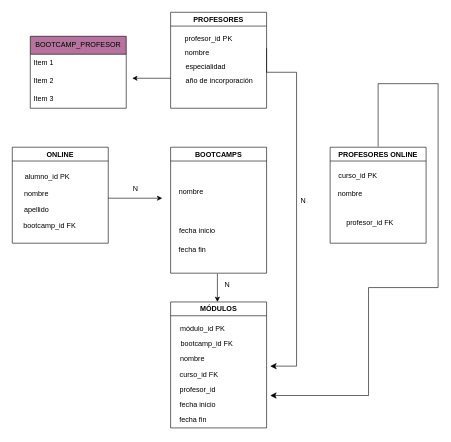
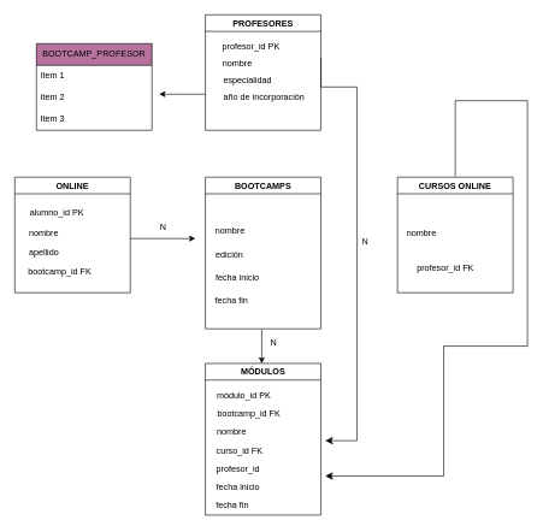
  <mxCell id="0" />
  <mxCell id="1" parent="0" />
  <mxCell id="2" value="ONLINE" style="swimlane;whiteSpace=wrap;html=1;" parent="1" vertex="1"><mxGeometry x="20" y="245" width="160" height="160" as="geometry" /></mxCell>
  <mxCell id="3" value="nombre" style="text;html=1;align=center;verticalAlign=middle;resizable=0;points=[];autosize=1;strokeColor=none;fillColor=none;" parent="2" vertex="1"><mxGeometry x="10" y="62" width="60" height="30" as="geometry" /></mxCell>
  <mxCell id="4" value="alumno_id PK" style="text;html=1;align=center;verticalAlign=middle;resizable=0;points=[];autosize=1;strokeColor=none;fillColor=none;" parent="2" vertex="1"><mxGeometry x="8" y="35" width="100" height="30" as="geometry" /></mxCell>
  <mxCell id="5" value="apellido" style="text;html=1;align=center;verticalAlign=middle;resizable=0;points=[];autosize=1;strokeColor=none;fillColor=none;" vertex="1" parent="2"><mxGeometry x="10" y="89" width="60" height="30" as="geometry" /></mxCell>
  <mxCell id="6" value="bootcamp_id FK" style="text;html=1;align=center;verticalAlign=middle;resizable=0;points=[];autosize=1;strokeColor=none;fillColor=none;" vertex="1" parent="2"><mxGeometry x="7" y="117" width="110" height="30" as="geometry" /></mxCell>
  <mxCell id="7" value="BOOTCAMPS" style="swimlane;whiteSpace=wrap;html=1;" parent="1" vertex="1"><mxGeometry x="284" y="245" width="160" height="210" as="geometry" /></mxCell>
  <mxCell id="8" value="nombre" style="text;html=1;align=center;verticalAlign=middle;resizable=0;points=[];autosize=1;strokeColor=none;fillColor=none;" parent="7" vertex="1"><mxGeometry x="4" y="60" width="60" height="30" as="geometry" /></mxCell>
+ <mxCell id="9" value="edición" style="text;html=1;align=center;verticalAlign=middle;resizable=0;points=[];autosize=1;strokeColor=none;fillColor=none;" vertex="1" parent="7"><mxGeometry x="3" y="92" width="60" height="30" as="geometry" /></mxCell>
  <mxCell id="10" value="fecha inicio" style="text;html=1;align=center;verticalAlign=middle;resizable=0;points=[];autosize=1;strokeColor=none;fillColor=none;" vertex="1" parent="7"><mxGeometry x="4" y="125" width="80" height="30" as="geometry" /></mxCell>
  <mxCell id="11" value="fecha fin" style="text;html=1;align=center;verticalAlign=middle;resizable=0;points=[];autosize=1;strokeColor=none;fillColor=none;" vertex="1" parent="7"><mxGeometry x="1" y="157" width="70" height="30" as="geometry" /></mxCell>
  <mxCell id="12" value="PROFESORES" style="swimlane;whiteSpace=wrap;html=1;" parent="1" vertex="1"><mxGeometry x="284" y="20" width="160" height="160" as="geometry" /></mxCell>
  <mxCell id="13" value="especialidad" style="text;html=1;align=center;verticalAlign=middle;resizable=0;points=[];autosize=1;strokeColor=none;fillColor=none;" parent="12" vertex="1"><mxGeometry x="13" y="76" width="90" height="30" as="geometry" /></mxCell>
  <mxCell id="14" value="año de incorporación" style="text;html=1;align=center;verticalAlign=middle;resizable=0;points=[];autosize=1;strokeColor=none;fillColor=none;" parent="12" vertex="1"><mxGeometry x="11" y="99" width="140" height="30" as="geometry" /></mxCell>
  <mxCell id="15" value="profesor_id PK" style="text;html=1;align=center;verticalAlign=middle;resizable=0;points=[];autosize=1;strokeColor=none;fillColor=none;" parent="1" vertex="1"><mxGeometry x="297" y="50" width="100" height="30" as="geometry" /></mxCell>
- <mxCell id="16" value="PROFESORES ONLINE" style="swimlane;whiteSpace=wrap;html=1;" parent="1" vertex="1"><mxGeometry x="550" y="245" width="160" height="160" as="geometry" /></mxCell>
+ <mxCell id="16" value="CURSOS ONLINE" style="swimlane;whiteSpace=wrap;html=1;" parent="1" vertex="1"><mxGeometry x="550" y="245" width="160" height="160" as="geometry" /></mxCell>
  <mxCell id="17" value="nombre" style="text;html=1;align=center;verticalAlign=middle;resizable=0;points=[];autosize=1;strokeColor=none;fillColor=none;" parent="16" vertex="1"><mxGeometry x="3" y="62" width="60" height="30" as="geometry" /></mxCell>
  <mxCell id="18" value="profesor_id FK" style="text;html=1;align=center;verticalAlign=middle;resizable=0;points=[];autosize=1;strokeColor=none;fillColor=none;" parent="16" vertex="1"><mxGeometry x="16" y="112" width="100" height="30" as="geometry" /></mxCell>
- <mxCell id="19" value="curso_id PK" style="text;html=1;align=center;verticalAlign=middle;resizable=0;points=[];autosize=1;strokeColor=none;fillColor=none;" parent="16" vertex="1"><mxGeometry x="1" y="32" width="90" height="30" as="geometry" /></mxCell>
  <mxCell id="20" value="nombre" style="text;html=1;align=center;verticalAlign=middle;resizable=0;points=[];autosize=1;strokeColor=none;fillColor=none;" parent="1" vertex="1"><mxGeometry x="298" y="73" width="60" height="30" as="geometry" /></mxCell>
  <mxCell id="21" value="MÓDULOS" style="swimlane;whiteSpace=wrap;html=1;startSize=23;" vertex="1" parent="1"><mxGeometry x="284" y="503" width="160" height="210" as="geometry" /></mxCell>
  <mxCell id="22" value="nombre" style="text;html=1;align=center;verticalAlign=middle;resizable=0;points=[];autosize=1;strokeColor=none;fillColor=none;" vertex="1" parent="21"><mxGeometry x="6" y="80" width="60" height="30" as="geometry" /></mxCell>
  <mxCell id="23" value="curso_id FK" style="text;html=1;align=center;verticalAlign=middle;resizable=0;points=[];autosize=1;strokeColor=none;fillColor=none;" vertex="1" parent="21"><mxGeometry x="2" y="106" width="90" height="30" as="geometry" /></mxCell>
  <mxCell id="24" value="módulo_id PK" style="text;html=1;align=center;verticalAlign=middle;resizable=0;points=[];autosize=1;strokeColor=none;fillColor=none;" vertex="1" parent="21"><mxGeometry x="3" y="30" width="100" height="30" as="geometry" /></mxCell>
  <mxCell id="25" value="bootcamp_id FK" style="text;html=1;align=center;verticalAlign=middle;resizable=0;points=[];autosize=1;strokeColor=none;fillColor=none;" vertex="1" parent="21"><mxGeometry x="5" y="55" width="110" height="30" as="geometry" /></mxCell>
  <mxCell id="26" value="fecha inicio" style="text;html=1;align=center;verticalAlign=middle;resizable=0;points=[];autosize=1;strokeColor=none;fillColor=none;" vertex="1" parent="21"><mxGeometry x="5" y="156" width="80" height="30" as="geometry" /></mxCell>
  <mxCell id="27" value="fecha fin" style="text;html=1;align=center;verticalAlign=middle;resizable=0;points=[];autosize=1;strokeColor=none;fillColor=none;" vertex="1" parent="21"><mxGeometry x="2" y="182" width="70" height="30" as="geometry" /></mxCell>
  <mxCell id="28" value="profesor_id" style="text;html=1;align=center;verticalAlign=middle;resizable=0;points=[];autosize=1;strokeColor=none;fillColor=none;" vertex="1" parent="21"><mxGeometry x="5" y="131" width="80" height="30" as="geometry" /></mxCell>
  <mxCell id="29" value="" style="endArrow=classic;html=1;rounded=0;" edge="1" parent="1"><mxGeometry width="50" height="50" relative="1" as="geometry"><mxPoint x="362" y="456" as="sourcePoint" /><mxPoint x="362" y="503" as="targetPoint" /></mxGeometry></mxCell>
  <mxCell id="30" value="" style="edgeStyle=segmentEdgeStyle;endArrow=classic;html=1;curved=0;rounded=0;endSize=8;startSize=8;sourcePerimeterSpacing=0;targetPerimeterSpacing=0;" edge="1" parent="1"><mxGeometry width="100" relative="1" as="geometry"><mxPoint x="444" y="80" as="sourcePoint" /><mxPoint x="450" y="610" as="targetPoint" /><Array as="points"><mxPoint x="444" y="120" /><mxPoint x="494" y="120" /><mxPoint x="494" y="610" /><mxPoint x="464" y="610" /></Array></mxGeometry></mxCell>
  <mxCell id="31" value="" style="edgeStyle=segmentEdgeStyle;endArrow=classic;html=1;curved=0;rounded=0;endSize=8;startSize=8;sourcePerimeterSpacing=0;targetPerimeterSpacing=0;exitX=1;exitY=0.5;exitDx=0;exitDy=0;" edge="1" parent="1"><mxGeometry width="100" relative="1" as="geometry"><mxPoint x="630" y="244" as="sourcePoint" /><mxPoint x="450" y="659" as="targetPoint" /><Array as="points"><mxPoint x="630" y="139" /><mxPoint x="730" y="139" /><mxPoint x="730" y="479" /><mxPoint x="614" y="479" /><mxPoint x="614" y="659" /></Array></mxGeometry></mxCell>
  <mxCell id="32" value="" style="endArrow=classic;html=1;rounded=0;" edge="1" parent="1"><mxGeometry width="50" height="50" relative="1" as="geometry"><mxPoint x="180" y="330" as="sourcePoint" /><mxPoint x="270" y="330" as="targetPoint" /></mxGeometry></mxCell>
  <mxCell id="33" value="N" style="text;html=1;align=center;verticalAlign=middle;resizable=0;points=[];autosize=1;strokeColor=none;fillColor=none;" vertex="1" parent="1"><mxGeometry x="363" y="460" width="30" height="30" as="geometry" /></mxCell>
  <mxCell id="34" value="N" style="text;html=1;align=center;verticalAlign=middle;resizable=0;points=[];autosize=1;strokeColor=none;fillColor=none;" vertex="1" parent="1"><mxGeometry x="490" y="320" width="30" height="30" as="geometry" /></mxCell>
  <mxCell id="35" value="N" style="text;html=1;align=center;verticalAlign=middle;resizable=0;points=[];autosize=1;strokeColor=none;fillColor=none;" vertex="1" parent="1"><mxGeometry x="210" y="300" width="30" height="30" as="geometry" /></mxCell>
  <mxCell id="36" value="BOOTCAMP_PROFESOR" style="swimlane;fontStyle=0;childLayout=stackLayout;horizontal=1;startSize=30;horizontalStack=0;resizeParent=1;resizeParentMax=0;resizeLast=0;collapsible=1;marginBottom=0;whiteSpace=wrap;html=1;fillColor=#B5739D;" vertex="1" parent="1"><mxGeometry x="50" y="60" width="160" height="120" as="geometry" /></mxCell>
  <mxCell id="37" value="Item 1" style="text;strokeColor=none;fillColor=none;align=left;verticalAlign=middle;spacingLeft=4;spacingRight=4;overflow=hidden;points=[[0,0.5],[1,0.5]];portConstraint=eastwest;rotatable=0;whiteSpace=wrap;html=1;" vertex="1" parent="36"><mxGeometry y="30" width="160" height="30" as="geometry" /></mxCell>
  <mxCell id="38" value="Item 2" style="text;strokeColor=none;fillColor=none;align=left;verticalAlign=middle;spacingLeft=4;spacingRight=4;overflow=hidden;points=[[0,0.5],[1,0.5]];portConstraint=eastwest;rotatable=0;whiteSpace=wrap;html=1;" vertex="1" parent="36"><mxGeometry y="60" width="160" height="30" as="geometry" /></mxCell>
  <mxCell id="39" value="Item 3" style="text;strokeColor=none;fillColor=none;align=left;verticalAlign=middle;spacingLeft=4;spacingRight=4;overflow=hidden;points=[[0,0.5],[1,0.5]];portConstraint=eastwest;rotatable=0;whiteSpace=wrap;html=1;" vertex="1" parent="36"><mxGeometry y="90" width="160" height="30" as="geometry" /></mxCell>
  <mxCell id="40" value="" style="endArrow=classic;html=1;rounded=0;exitX=0.107;exitY=0.367;exitDx=0;exitDy=0;exitPerimeter=0;" edge="1" parent="1"><mxGeometry width="50" height="50" relative="1" as="geometry"><mxPoint x="283.98" y="130.01" as="sourcePoint" /><mxPoint x="220" y="130" as="targetPoint" /></mxGeometry></mxCell>
